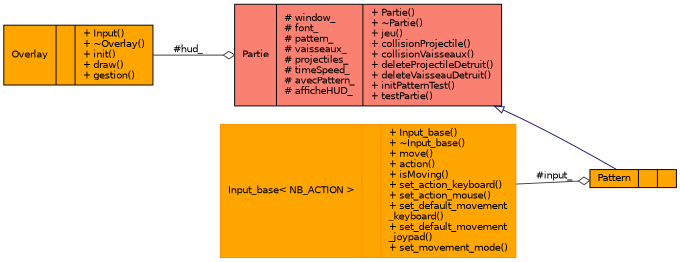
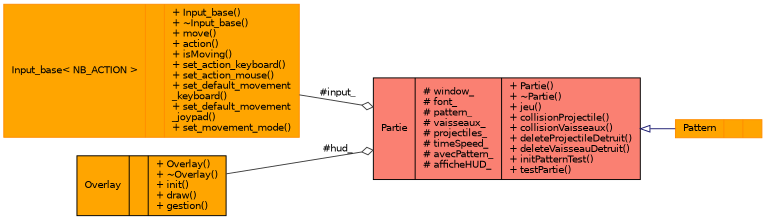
  digraph {
    rankdir=LR
    node [color=darkorange fillcolor=orange fontname=Helvetica fontsize=10 shape=record style=filled]
    edge [color=grey25 fontname=Helvetica fontsize=10 labelfontname=Helvetica labelfontsize=10 style=solid arrowhead=odiamond]
-   n1 [color=black fontcolor=black height=0.2 label="{Pattern\n||}" width=0.4]
+   n1 [fontcolor=black height=0.2 label="{Pattern\n||}" width=0.4]
    n2 [color=black fillcolor=salmon height=0.2 label="{Partie\n|# window_\l# font_\l# pattern_\l# vaisseaux_\l# projectiles_\l# timeSpeed_\l# avecPattern_\l# afficheHUD_\l|+ Partie()\l+ ~Partie()\l+ jeu()\l+ collisionProjectile()\l+ collisionVaisseaux()\l+ deleteProjectileDetruit()\l+ deleteVaisseauDetruit()\l+ initPatternTest()\l+ testPartie()\l}" width=0.4]
    n3 [height=0.2 label="{Input_base\< NB_ACTION \>\n||+ Input_base()\l+ ~Input_base()\l+ move()\l+ action()\l+ isMoving()\l+ set_action_keyboard()\l+ set_action_mouse()\l+ set_default_movement\l_keyboard()\l+ set_default_movement\l_joypad()\l+ set_movement_mode()\l}" width=0.4]
-   n4 [color=black height=0.2 label="{Overlay\n||+ Input()\l+ ~Overlay()\l+ init()\l+ draw()\l+ gestion()\l}" width=0.4]
+   n4 [color=black height=0.2 label="{Overlay\n||+ Overlay()\l+ ~Overlay()\l+ init()\l+ draw()\l+ gestion()\l}" width=0.4]
    n2 -> n1 [arrowtail=onormal color=midnightblue dir=back arrowhead=""]
-   n3 -> n1 [label=" #input_"]
+   n3 -> n2 [label=" #input_"]
    n4 -> n2 [label=" #hud_"]
  }
